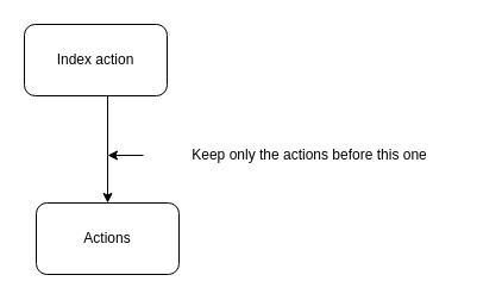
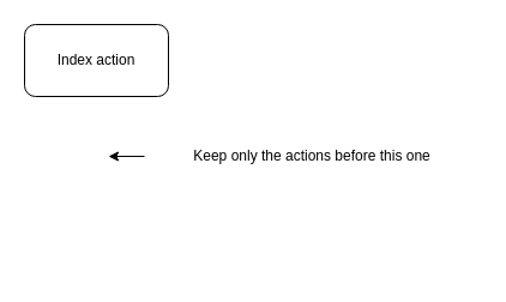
  <mxCell id="0" />
  <mxCell id="1" parent="0" />
- <mxCell id="2" style="edgeStyle=orthogonalEdgeStyle;rounded=0;orthogonalLoop=1;jettySize=auto;html=1;exitX=0.5;exitY=1;exitDx=0;exitDy=0;entryX=0.5;entryY=0;entryDx=0;entryDy=0;" edge="1" parent="1" source="3" target="4"><mxGeometry relative="1" as="geometry"><Array as="points"><mxPoint x="90" y="130" /><mxPoint x="90" y="130" /></Array></mxGeometry></mxCell>
  <mxCell id="3" value="Index action" style="rounded=1;whiteSpace=wrap;html=1;" vertex="1" parent="1"><mxGeometry x="20" y="20" width="120" height="60" as="geometry" /></mxCell>
- <mxCell id="4" value="Actions" style="rounded=1;whiteSpace=wrap;html=1;" vertex="1" parent="1"><mxGeometry x="30" y="170" width="120" height="60" as="geometry" /></mxCell>
  <mxCell id="5" style="edgeStyle=orthogonalEdgeStyle;rounded=0;orthogonalLoop=1;jettySize=auto;html=1;exitX=0;exitY=0.5;exitDx=0;exitDy=0;" edge="1" parent="1" source="6"><mxGeometry relative="1" as="geometry"><mxPoint x="90" y="130" as="targetPoint" /></mxGeometry></mxCell>
  <mxCell id="6" value="Keep only the actions before this one" style="text;html=1;strokeColor=none;fillColor=none;align=center;verticalAlign=middle;whiteSpace=wrap;rounded=0;" vertex="1" parent="1"><mxGeometry x="120" y="120" width="280" height="20" as="geometry" /></mxCell>
